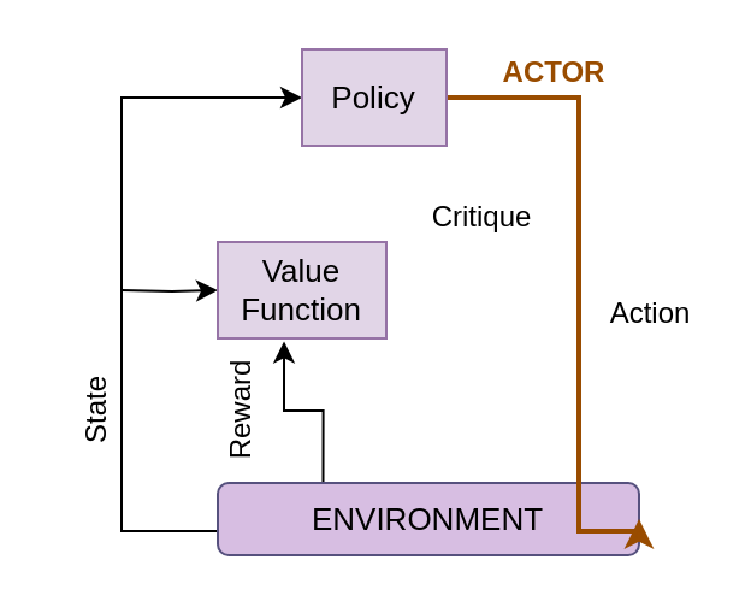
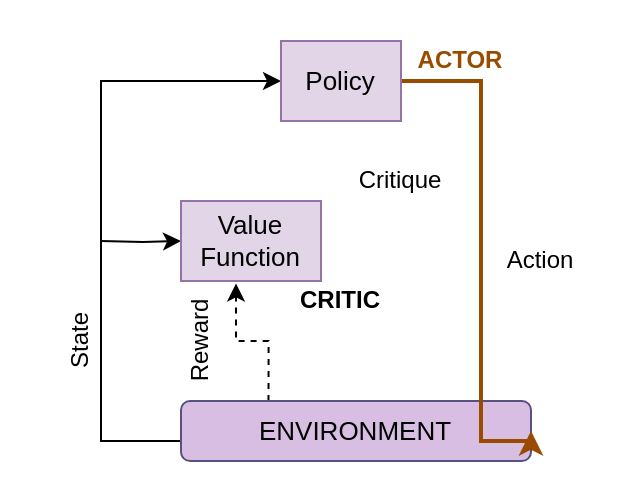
  <mxCell id="0" />
  <mxCell id="1" parent="0" />
  <mxCell id="2" style="edgeStyle=orthogonalEdgeStyle;rounded=0;orthogonalLoop=1;jettySize=auto;html=1;exitX=0;exitY=0.5;exitDx=0;exitDy=0;entryX=0;entryY=0.5;entryDx=0;entryDy=0;fontSize=12;strokeWidth=1;" edge="1" parent="1" source="4" target="8"><mxGeometry relative="1" as="geometry"><Array as="points"><mxPoint x="50" y="220" /><mxPoint x="50" y="40" /></Array></mxGeometry></mxCell>
- <mxCell id="3" style="edgeStyle=orthogonalEdgeStyle;rounded=0;orthogonalLoop=1;jettySize=auto;html=1;exitX=0.25;exitY=0;exitDx=0;exitDy=0;entryX=0.393;entryY=1.031;entryDx=0;entryDy=0;entryPerimeter=0;strokeColor=#000000;strokeWidth=1;fontSize=12;fontColor=#000000;" edge="1" parent="1" source="4" target="6"><mxGeometry relative="1" as="geometry" /></mxCell>
+ <mxCell id="3" style="edgeStyle=orthogonalEdgeStyle;rounded=0;orthogonalLoop=1;jettySize=auto;html=1;exitX=0.25;exitY=0;exitDx=0;exitDy=0;entryX=0.393;entryY=1.031;entryDx=0;entryDy=0;entryPerimeter=0;strokeColor=#000000;strokeWidth=1;fontSize=12;fontColor=#000000;dashed=1;" edge="1" parent="1" source="4" target="6"><mxGeometry relative="1" as="geometry" /></mxCell>
  <mxCell id="4" value="&lt;span style=&quot;font-size: 13px&quot;&gt;ENVIRONMENT&lt;/span&gt;" style="rounded=1;whiteSpace=wrap;html=1;strokeWidth=1;fillColor=#D7BEE2;strokeColor=#56517e;fontStyle=0;fontSize=13;" vertex="1" parent="1"><mxGeometry x="90" y="200" width="175" height="30" as="geometry" /></mxCell>
  <mxCell id="5" style="edgeStyle=orthogonalEdgeStyle;rounded=0;orthogonalLoop=1;jettySize=auto;html=1;exitX=0;exitY=0.5;exitDx=0;exitDy=0;entryX=0;entryY=0.5;entryDx=0;entryDy=0;fontSize=12;strokeWidth=1;" edge="1" parent="1" target="6"><mxGeometry relative="1" as="geometry"><mxPoint x="50" y="120" as="sourcePoint" /></mxGeometry></mxCell>
  <mxCell id="6" value="&lt;span style=&quot;font-size: 13px&quot;&gt;Value &lt;br&gt;Function&lt;/span&gt;" style="rounded=0;whiteSpace=wrap;html=1;fillColor=#e1d5e7;strokeColor=#9673a6;" vertex="1" parent="1"><mxGeometry x="90" y="100" width="70" height="40" as="geometry" /></mxCell>
  <mxCell id="7" style="edgeStyle=orthogonalEdgeStyle;rounded=0;orthogonalLoop=1;jettySize=auto;html=1;exitX=1;exitY=0.5;exitDx=0;exitDy=0;entryX=1;entryY=0.5;entryDx=0;entryDy=0;strokeWidth=2;strokeColor=#994C00;" edge="1" parent="1" source="8" target="4"><mxGeometry relative="1" as="geometry"><Array as="points"><mxPoint x="240" y="40" /><mxPoint x="240" y="220" /></Array></mxGeometry></mxCell>
- <mxCell id="8" value="&lt;span style=&quot;font-size: 13px&quot;&gt;Policy&lt;/span&gt;" style="rounded=0;whiteSpace=wrap;html=1;fillColor=#e1d5e7;strokeColor=#9673a6;" vertex="1" parent="1"><mxGeometry x="125" y="20" width="60" height="40" as="geometry" /></mxCell>
+ <mxCell id="8" value="&lt;span style=&quot;font-size: 13px&quot;&gt;Policy&lt;/span&gt;" style="rounded=0;whiteSpace=wrap;html=1;fillColor=#e1d5e7;strokeColor=#9673a6;" vertex="1" parent="1"><mxGeometry x="140" y="20" width="60" height="40" as="geometry" /></mxCell>
  <mxCell id="9" value="ACTOR" style="text;html=1;strokeColor=none;fillColor=none;align=center;verticalAlign=middle;whiteSpace=wrap;rounded=0;fontColor=#994C00;fontStyle=1" vertex="1" parent="1"><mxGeometry x="210" y="20" width="40" height="20" as="geometry" /></mxCell>
+ <mxCell id="10" value="CRITIC" style="text;html=1;strokeColor=none;fillColor=none;align=center;verticalAlign=middle;whiteSpace=wrap;rounded=0;fontColor=#000000;fontStyle=1" vertex="1" parent="1"><mxGeometry x="150" y="140" width="40" height="20" as="geometry" /></mxCell>
  <mxCell id="11" value="Critique" style="text;html=1;strokeColor=none;fillColor=none;align=center;verticalAlign=middle;whiteSpace=wrap;rounded=0;fontColor=#000000;" vertex="1" parent="1"><mxGeometry x="180" y="80" width="40" height="20" as="geometry" /></mxCell>
  <mxCell id="12" value="State" style="text;html=1;strokeColor=none;fillColor=none;align=center;verticalAlign=middle;whiteSpace=wrap;rounded=0;fontColor=#000000;rotation=-90;" vertex="1" parent="1"><mxGeometry x="20" y="160" width="40" height="20" as="geometry" /></mxCell>
  <mxCell id="13" value="Action" style="text;html=1;strokeColor=none;fillColor=none;align=center;verticalAlign=middle;whiteSpace=wrap;rounded=0;fontColor=#000000;" vertex="1" parent="1"><mxGeometry x="250" y="120" width="40" height="20" as="geometry" /></mxCell>
  <mxCell id="14" value="Reward" style="text;html=1;strokeColor=none;fillColor=none;align=center;verticalAlign=middle;whiteSpace=wrap;rounded=0;fontColor=#000000;rotation=-90;" vertex="1" parent="1"><mxGeometry x="80" y="160" width="40" height="20" as="geometry" /></mxCell>
